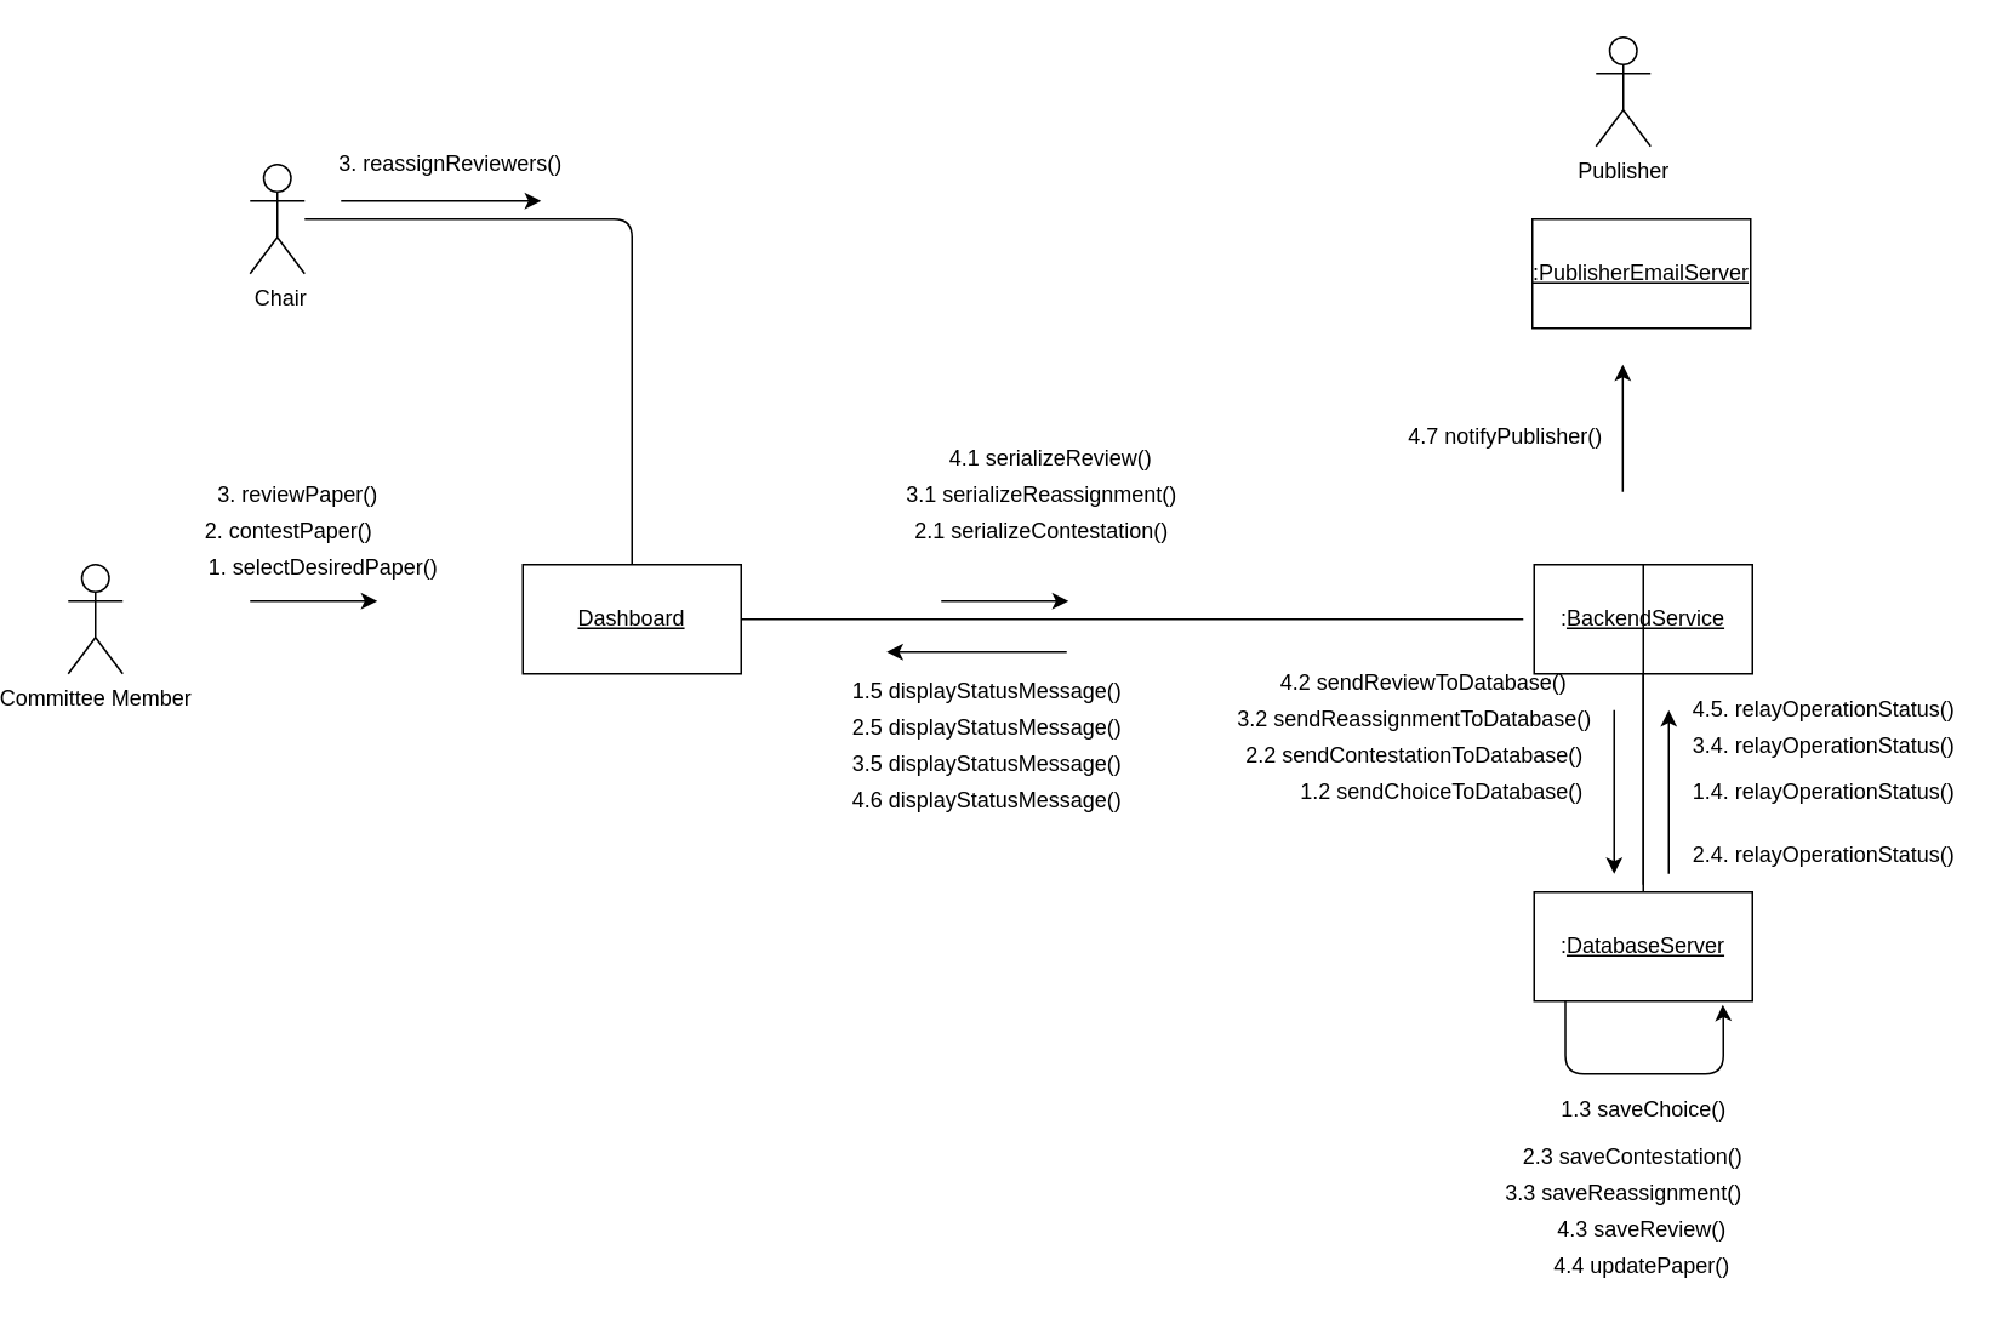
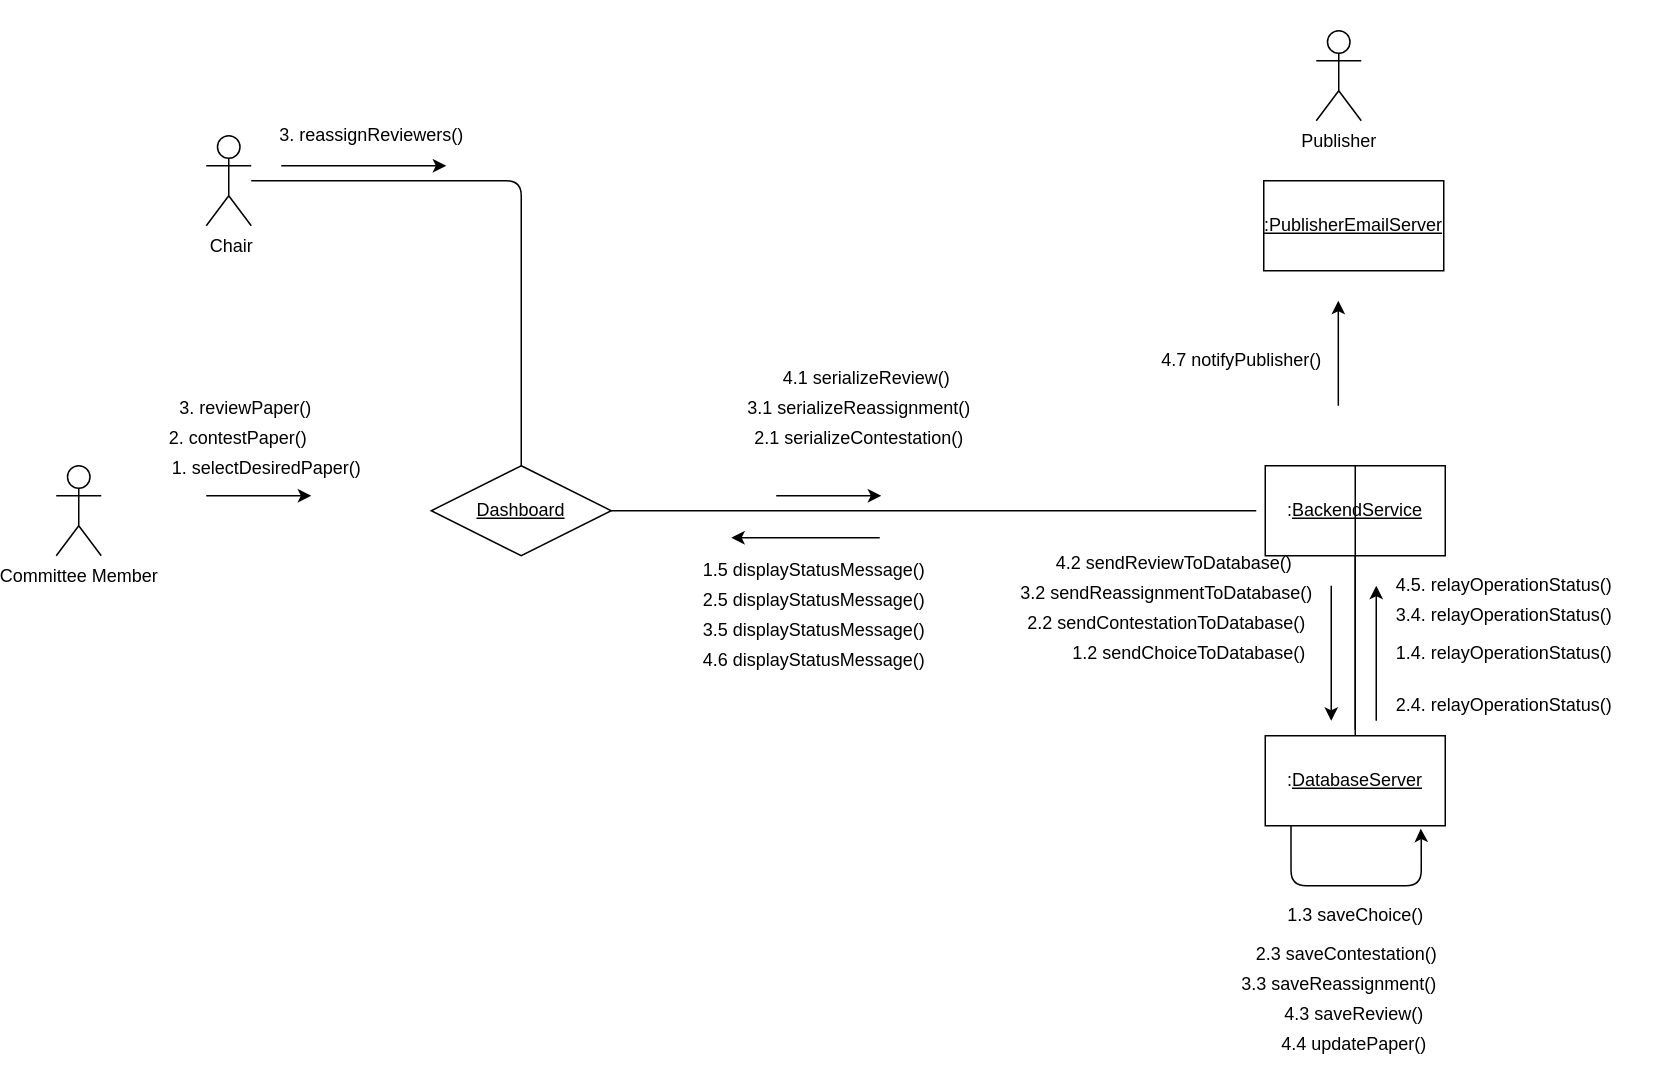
  <mxCell id="0" />
  <mxCell id="1" parent="0" />
- <mxCell id="2" value="&lt;u&gt;Dashboard&lt;br&gt;&lt;/u&gt;" style="rounded=0;whiteSpace=wrap;html=1;" vertex="1" parent="1"><mxGeometry x="270" y="310" width="120" height="60" as="geometry" /></mxCell>
+ <mxCell id="2" value="&lt;u&gt;Dashboard&lt;br&gt;&lt;/u&gt;" style="rhombus;whiteSpace=wrap;html=1;" vertex="1" parent="1"><mxGeometry x="270" y="310" width="120" height="60" as="geometry" /></mxCell>
  <mxCell id="3" value="Committee Member" style="shape=umlActor;verticalLabelPosition=bottom;labelBackgroundColor=#ffffff;verticalAlign=top;html=1;outlineConnect=0;" vertex="1" parent="1"><mxGeometry x="20" y="310" width="30" height="60" as="geometry" /></mxCell>
  <mxCell id="4" value=":&lt;u&gt;DatabaseServer&lt;br&gt;&lt;/u&gt;" style="rounded=0;whiteSpace=wrap;html=1;" vertex="1" parent="1"><mxGeometry x="826" y="490" width="120" height="60" as="geometry" /></mxCell>
  <mxCell id="5" value=":&lt;u&gt;BackendService&lt;br&gt;&lt;/u&gt;" style="rounded=0;whiteSpace=wrap;html=1;" vertex="1" parent="1"><mxGeometry x="826" y="310" width="120" height="60" as="geometry" /></mxCell>
  <mxCell id="6" value="" style="endArrow=none;html=1;exitX=0.5;exitY=1;exitDx=0;exitDy=0;" edge="1" parent="1" source="5"><mxGeometry width="50" height="50" relative="1" as="geometry"><mxPoint x="520" y="450" as="sourcePoint" /><mxPoint x="886" y="486" as="targetPoint" /></mxGeometry></mxCell>
  <mxCell id="7" value="" style="edgeStyle=segmentEdgeStyle;endArrow=classic;html=1;" edge="1" parent="1"><mxGeometry width="50" height="50" relative="1" as="geometry"><mxPoint x="120" y="330" as="sourcePoint" /><mxPoint x="190" y="330" as="targetPoint" /><Array as="points" /></mxGeometry></mxCell>
  <mxCell id="8" value="1.2 sendChoiceToDatabase()" style="text;html=1;align=center;verticalAlign=middle;resizable=0;points=[];autosize=1;" vertex="1" parent="1"><mxGeometry x="690" y="425" width="170" height="20" as="geometry" /></mxCell>
  <mxCell id="9" value="" style="edgeStyle=segmentEdgeStyle;endArrow=classic;html=1;" edge="1" parent="1"><mxGeometry width="50" height="50" relative="1" as="geometry"><mxPoint x="870" y="390" as="sourcePoint" /><mxPoint x="870" y="480" as="targetPoint" /><Array as="points"><mxPoint x="870" y="390" /><mxPoint x="870" y="480" /></Array></mxGeometry></mxCell>
  <mxCell id="10" value="" style="edgeStyle=segmentEdgeStyle;endArrow=classic;html=1;exitX=0.143;exitY=0.994;exitDx=0;exitDy=0;exitPerimeter=0;entryX=0.864;entryY=1.032;entryDx=0;entryDy=0;entryPerimeter=0;" edge="1" parent="1" source="4" target="4"><mxGeometry width="50" height="50" relative="1" as="geometry"><mxPoint x="840" y="590" as="sourcePoint" /><mxPoint x="890" y="560" as="targetPoint" /><Array as="points"><mxPoint x="843" y="590" /><mxPoint x="930" y="590" /><mxPoint x="930" y="560" /></Array></mxGeometry></mxCell>
  <mxCell id="11" value="" style="edgeStyle=segmentEdgeStyle;endArrow=classic;html=1;" edge="1" parent="1"><mxGeometry width="50" height="50" relative="1" as="geometry"><mxPoint x="900" y="480" as="sourcePoint" /><mxPoint x="900" y="390" as="targetPoint" /><Array as="points"><mxPoint x="900" y="460" /><mxPoint x="900" y="460" /></Array></mxGeometry></mxCell>
  <mxCell id="12" value="1.3 saveChoice()" style="text;html=1;align=center;verticalAlign=middle;resizable=0;points=[];autosize=1;" vertex="1" parent="1"><mxGeometry x="831" y="600" width="110" height="20" as="geometry" /></mxCell>
  <mxCell id="13" value="1.4. relayOperationStatus()" style="text;html=1;align=center;verticalAlign=middle;resizable=0;points=[];autosize=1;" vertex="1" parent="1"><mxGeometry x="905" y="425" width="160" height="20" as="geometry" /></mxCell>
  <mxCell id="14" value="" style="endArrow=none;html=1;exitX=1;exitY=0.5;exitDx=0;exitDy=0;" edge="1" parent="1" source="2"><mxGeometry width="50" height="50" relative="1" as="geometry"><mxPoint x="550" y="370" as="sourcePoint" /><mxPoint x="820" y="340" as="targetPoint" /></mxGeometry></mxCell>
  <mxCell id="15" value="1. selectDesiredPaper()" style="text;html=1;align=center;verticalAlign=middle;resizable=0;points=[];labelBackgroundColor=#ffffff;" vertex="1" connectable="0" parent="1"><mxGeometry x="169.999" y="340" as="geometry"><mxPoint x="-10" y="-29" as="offset" /></mxGeometry></mxCell>
  <mxCell id="16" value="" style="edgeStyle=segmentEdgeStyle;endArrow=classic;html=1;" edge="1" parent="1"><mxGeometry width="50" height="50" relative="1" as="geometry"><mxPoint x="500" y="330" as="sourcePoint" /><mxPoint x="570" y="330" as="targetPoint" /><Array as="points" /></mxGeometry></mxCell>
  <mxCell id="17" value="1.5 displayStatusMessage()" style="text;html=1;align=center;verticalAlign=middle;resizable=0;points=[];autosize=1;" vertex="1" parent="1"><mxGeometry x="445" y="370" width="160" height="20" as="geometry" /></mxCell>
  <mxCell id="18" value="" style="edgeStyle=segmentEdgeStyle;endArrow=classic;html=1;" edge="1" parent="1"><mxGeometry width="50" height="50" relative="1" as="geometry"><mxPoint x="569" y="358" as="sourcePoint" /><mxPoint x="470" y="358" as="targetPoint" /><Array as="points"><mxPoint x="569" y="358" /></Array></mxGeometry></mxCell>
  <mxCell id="19" value="2. contestPaper()" style="text;html=1;align=center;verticalAlign=middle;resizable=0;points=[];autosize=1;" vertex="1" parent="1"><mxGeometry x="86" y="282" width="110" height="20" as="geometry" /></mxCell>
  <mxCell id="20" value="2.1 serializeContestation()" style="text;html=1;align=center;verticalAlign=middle;resizable=0;points=[];autosize=1;" vertex="1" parent="1"><mxGeometry x="480" y="282" width="150" height="20" as="geometry" /></mxCell>
  <mxCell id="21" value="2.2 sendContestationToDatabase()" style="text;html=1;align=center;verticalAlign=middle;resizable=0;points=[];autosize=1;" vertex="1" parent="1"><mxGeometry x="660" y="405" width="200" height="20" as="geometry" /></mxCell>
  <mxCell id="22" value="2.3 saveContestation()" style="text;html=1;align=center;verticalAlign=middle;resizable=0;points=[];autosize=1;" vertex="1" parent="1"><mxGeometry x="810" y="626" width="140" height="20" as="geometry" /></mxCell>
  <mxCell id="23" value="2.4. relayOperationStatus()" style="text;html=1;align=center;verticalAlign=middle;resizable=0;points=[];autosize=1;" vertex="1" parent="1"><mxGeometry x="905" y="460" width="160" height="20" as="geometry" /></mxCell>
  <mxCell id="24" value="2.5 displayStatusMessage()" style="text;html=1;align=center;verticalAlign=middle;resizable=0;points=[];autosize=1;" vertex="1" parent="1"><mxGeometry x="445" y="390" width="160" height="20" as="geometry" /></mxCell>
  <mxCell id="25" value="&amp;nbsp;Chair" style="shape=umlActor;verticalLabelPosition=bottom;labelBackgroundColor=#ffffff;verticalAlign=top;html=1;outlineConnect=0;" vertex="1" parent="1"><mxGeometry x="120" y="90" width="30" height="60" as="geometry" /></mxCell>
  <mxCell id="26" value="" style="endArrow=none;html=1;exitX=0.5;exitY=0;exitDx=0;exitDy=0;" edge="1" parent="1" source="2" target="25"><mxGeometry width="50" height="50" relative="1" as="geometry"><mxPoint x="330" y="120" as="sourcePoint" /><mxPoint x="470" y="230" as="targetPoint" /><Array as="points"><mxPoint x="330" y="120" /></Array></mxGeometry></mxCell>
  <mxCell id="27" value="3. reassignReviewers()" style="text;html=1;align=center;verticalAlign=middle;resizable=0;points=[];autosize=1;" vertex="1" parent="1"><mxGeometry x="160" y="80" width="140" height="20" as="geometry" /></mxCell>
  <mxCell id="28" value="" style="edgeStyle=segmentEdgeStyle;endArrow=classic;html=1;" edge="1" parent="1"><mxGeometry width="50" height="50" relative="1" as="geometry"><mxPoint x="170" y="110" as="sourcePoint" /><mxPoint x="280" y="110" as="targetPoint" /><Array as="points"><mxPoint x="170" y="110" /></Array></mxGeometry></mxCell>
  <mxCell id="29" value="3.1 serializeReassignment()" style="text;html=1;align=center;verticalAlign=middle;resizable=0;points=[];autosize=1;" vertex="1" parent="1"><mxGeometry x="475" y="262" width="160" height="20" as="geometry" /></mxCell>
  <mxCell id="30" value="3.2 sendReassignmentToDatabase()" style="text;html=1;align=center;verticalAlign=middle;resizable=0;points=[];autosize=1;" vertex="1" parent="1"><mxGeometry x="655" y="385" width="210" height="20" as="geometry" /></mxCell>
  <mxCell id="31" value="3.3 saveReassignment()" style="text;html=1;align=center;verticalAlign=middle;resizable=0;points=[];autosize=1;" vertex="1" parent="1"><mxGeometry x="800" y="646" width="150" height="20" as="geometry" /></mxCell>
  <mxCell id="32" value="3.4. relayOperationStatus()" style="text;html=1;align=center;verticalAlign=middle;resizable=0;points=[];autosize=1;" vertex="1" parent="1"><mxGeometry x="905" y="400" width="160" height="20" as="geometry" /></mxCell>
  <mxCell id="33" value="3.5 displayStatusMessage()" style="text;html=1;align=center;verticalAlign=middle;resizable=0;points=[];autosize=1;" vertex="1" parent="1"><mxGeometry x="445" y="410" width="160" height="20" as="geometry" /></mxCell>
  <mxCell id="34" value="3. reviewPaper()" style="text;html=1;align=center;verticalAlign=middle;resizable=0;points=[];autosize=1;" vertex="1" parent="1"><mxGeometry x="96" y="262" width="100" height="20" as="geometry" /></mxCell>
  <mxCell id="35" value="4.1 serializeReview()" style="text;html=1;align=center;verticalAlign=middle;resizable=0;points=[];autosize=1;" vertex="1" parent="1"><mxGeometry x="495" y="242" width="130" height="20" as="geometry" /></mxCell>
  <mxCell id="36" value="4.2 sendReviewToDatabase()" style="text;html=1;align=center;verticalAlign=middle;resizable=0;points=[];autosize=1;" vertex="1" parent="1"><mxGeometry x="680" y="365" width="170" height="20" as="geometry" /></mxCell>
  <mxCell id="37" value="4.3 saveReview()" style="text;html=1;align=center;verticalAlign=middle;resizable=0;points=[];autosize=1;" vertex="1" parent="1"><mxGeometry x="830" y="666" width="110" height="20" as="geometry" /></mxCell>
  <mxCell id="38" value="4.4 updatePaper()" style="text;html=1;align=center;verticalAlign=middle;resizable=0;points=[];autosize=1;" vertex="1" parent="1"><mxGeometry x="830" y="686" width="110" height="20" as="geometry" /></mxCell>
  <mxCell id="39" value="4.5. relayOperationStatus()" style="text;html=1;align=center;verticalAlign=middle;resizable=0;points=[];autosize=1;" vertex="1" parent="1"><mxGeometry x="905" y="380" width="160" height="20" as="geometry" /></mxCell>
  <mxCell id="40" value="4.6 displayStatusMessage()" style="text;html=1;align=center;verticalAlign=middle;resizable=0;points=[];autosize=1;" vertex="1" parent="1"><mxGeometry x="445" y="430" width="160" height="20" as="geometry" /></mxCell>
  <mxCell id="41" value="Publisher" style="shape=umlActor;verticalLabelPosition=bottom;labelBackgroundColor=#ffffff;verticalAlign=top;html=1;outlineConnect=0;" vertex="1" parent="1"><mxGeometry x="860" y="20" width="30" height="60" as="geometry" /></mxCell>
  <mxCell id="42" value="&lt;u&gt;:PublisherEmailServer&lt;/u&gt;" style="rounded=0;whiteSpace=wrap;html=1;" vertex="1" parent="1"><mxGeometry x="825" y="120" width="120" height="60" as="geometry" /></mxCell>
  <mxCell id="43" value="" style="endArrow=none;html=1;exitX=0.5;exitY=0;exitDx=0;exitDy=0;" edge="1" parent="1" source="5" target="4"><mxGeometry width="50" height="50" relative="1" as="geometry"><mxPoint x="720" y="210" as="sourcePoint" /><mxPoint x="770" y="160" as="targetPoint" /></mxGeometry></mxCell>
  <mxCell id="44" value="" style="edgeStyle=segmentEdgeStyle;endArrow=classic;html=1;" edge="1" parent="1"><mxGeometry width="50" height="50" relative="1" as="geometry"><mxPoint x="874.71" y="270" as="sourcePoint" /><mxPoint x="874.71" y="200" as="targetPoint" /></mxGeometry></mxCell>
  <mxCell id="45" value="4.7 notifyPublisher()" style="text;html=1;align=center;verticalAlign=middle;resizable=0;points=[];autosize=1;" vertex="1" parent="1"><mxGeometry x="750" y="230" width="120" height="20" as="geometry" /></mxCell>
